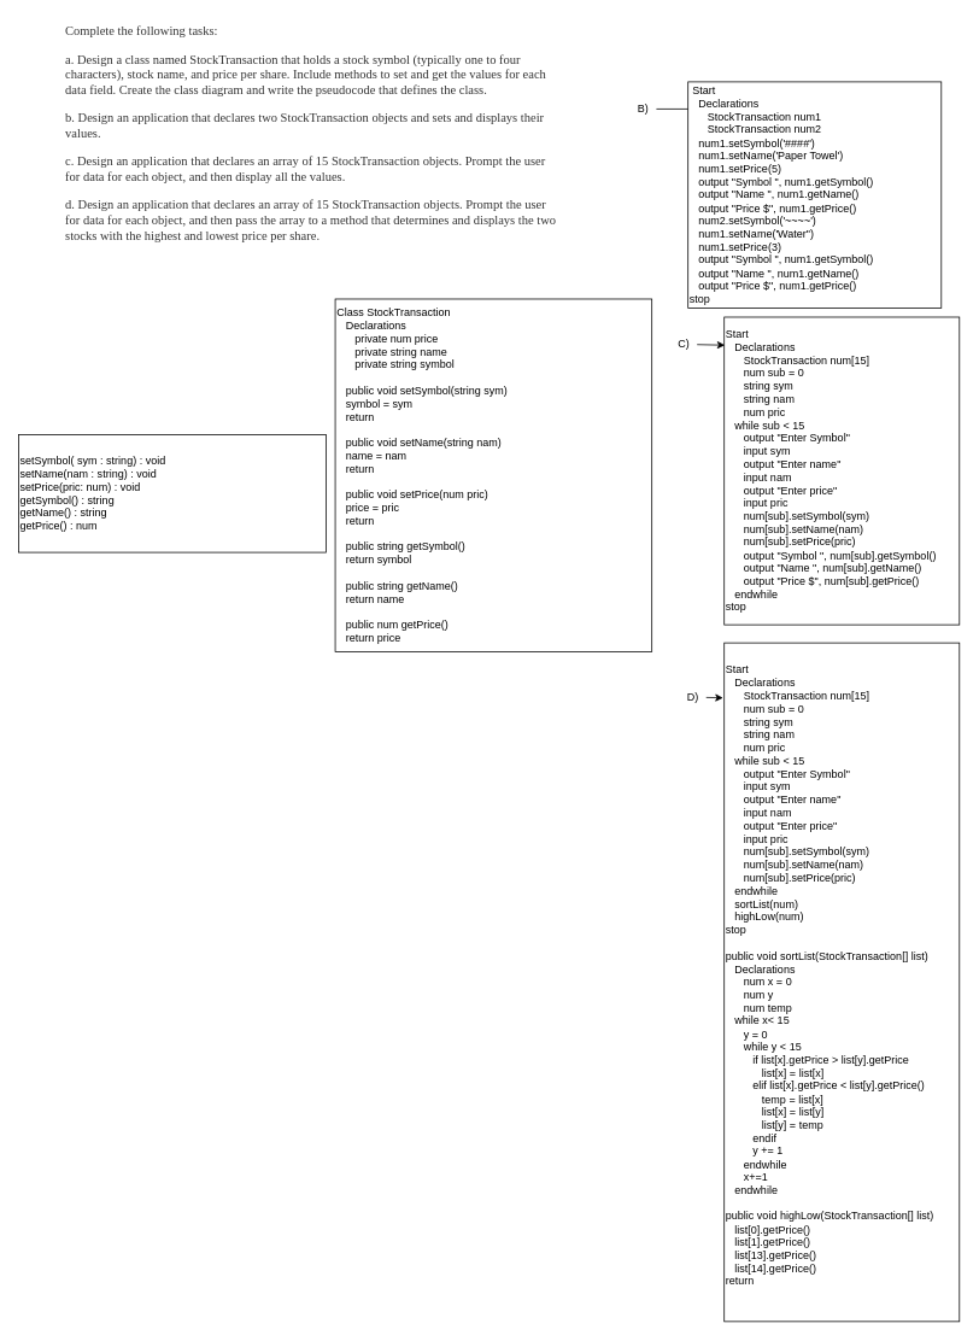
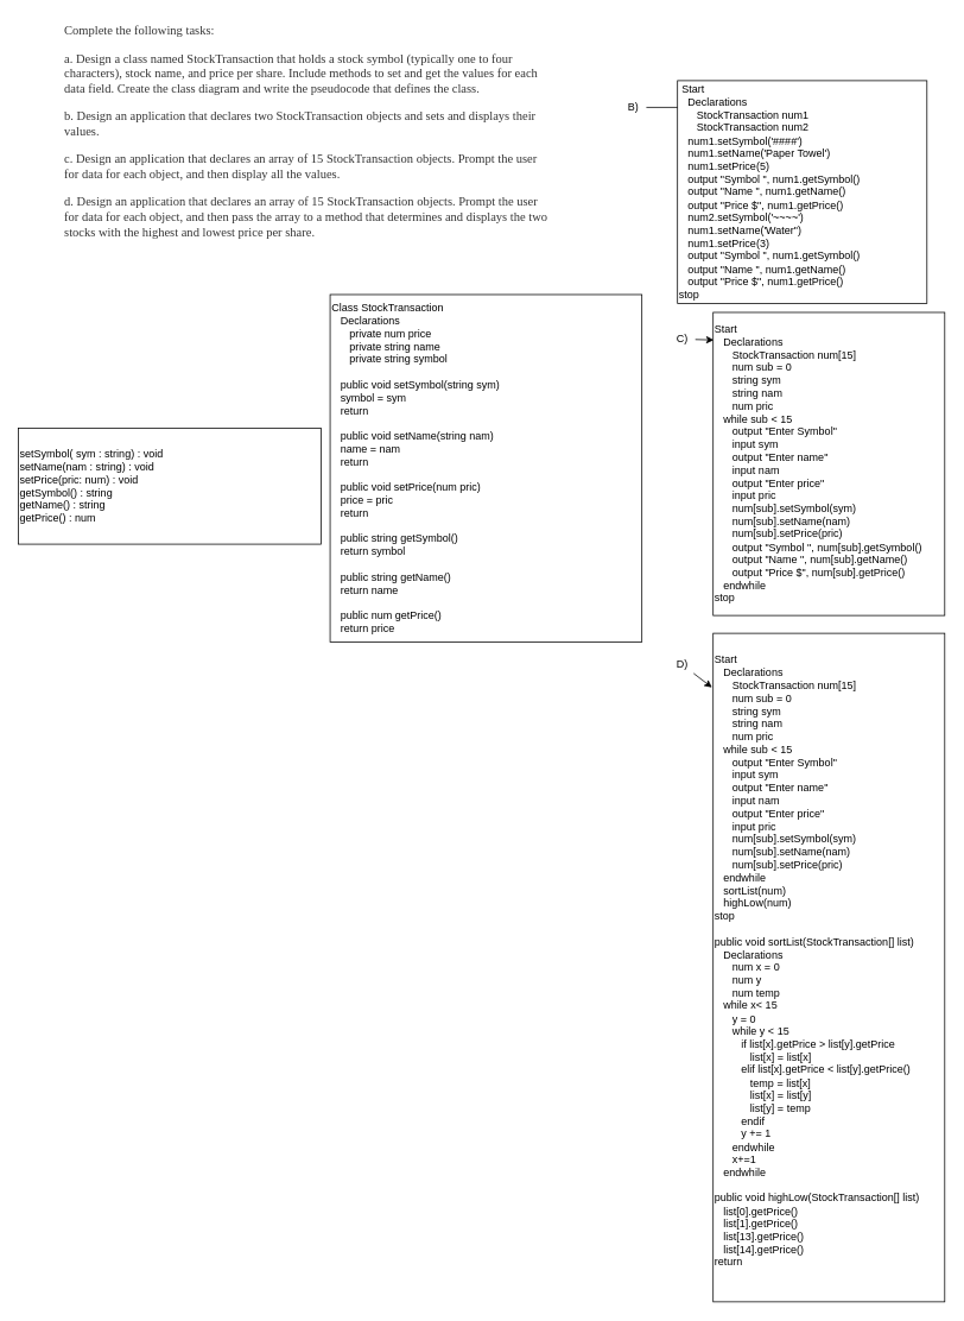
  <mxCell id="0" />
  <mxCell id="1" parent="0" />
  <mxCell id="2" value="&lt;span style=&quot;color: rgb(51, 51, 51); font-family: georgia, times, &amp;quot;times new roman&amp;quot;, serif; font-size: 14px; font-style: normal; font-weight: 400; letter-spacing: normal; text-indent: 0px; text-transform: none; word-spacing: 0px; background-color: rgb(255, 255, 255); display: inline; float: none;&quot;&gt;Complete the following tasks:&lt;/span&gt;&lt;br style=&quot;color: rgb(51, 51, 51); font-family: georgia, times, &amp;quot;times new roman&amp;quot;, serif; font-size: 14px; font-style: normal; font-weight: 400; letter-spacing: normal; text-indent: 0px; text-transform: none; word-spacing: 0px; background-color: rgb(255, 255, 255);&quot;&gt;&lt;br style=&quot;color: rgb(51, 51, 51); font-family: georgia, times, &amp;quot;times new roman&amp;quot;, serif; font-size: 14px; font-style: normal; font-weight: 400; letter-spacing: normal; text-indent: 0px; text-transform: none; word-spacing: 0px; background-color: rgb(255, 255, 255);&quot;&gt;&lt;span style=&quot;color: rgb(51, 51, 51); font-family: georgia, times, &amp;quot;times new roman&amp;quot;, serif; font-size: 14px; font-style: normal; font-weight: 400; letter-spacing: normal; text-indent: 0px; text-transform: none; word-spacing: 0px; background-color: rgb(255, 255, 255); display: inline; float: none;&quot;&gt;a. Design a class named StockTransaction that holds a stock symbol (typically one to four characters), stock name, and price per share. Include methods to set and get the values for each data field. Create the class diagram and write the pseudocode that defines the class.&lt;/span&gt;&lt;br style=&quot;color: rgb(51, 51, 51); font-family: georgia, times, &amp;quot;times new roman&amp;quot;, serif; font-size: 14px; font-style: normal; font-weight: 400; letter-spacing: normal; text-indent: 0px; text-transform: none; word-spacing: 0px; background-color: rgb(255, 255, 255);&quot;&gt;&lt;br style=&quot;color: rgb(51, 51, 51); font-family: georgia, times, &amp;quot;times new roman&amp;quot;, serif; font-size: 14px; font-style: normal; font-weight: 400; letter-spacing: normal; text-indent: 0px; text-transform: none; word-spacing: 0px; background-color: rgb(255, 255, 255);&quot;&gt;&lt;span style=&quot;color: rgb(51, 51, 51); font-family: georgia, times, &amp;quot;times new roman&amp;quot;, serif; font-size: 14px; font-style: normal; font-weight: 400; letter-spacing: normal; text-indent: 0px; text-transform: none; word-spacing: 0px; background-color: rgb(255, 255, 255); display: inline; float: none;&quot;&gt;b. Design an application that declares two StockTransaction objects and sets and displays their values.&lt;/span&gt;&lt;br style=&quot;color: rgb(51, 51, 51); font-family: georgia, times, &amp;quot;times new roman&amp;quot;, serif; font-size: 14px; font-style: normal; font-weight: 400; letter-spacing: normal; text-indent: 0px; text-transform: none; word-spacing: 0px; background-color: rgb(255, 255, 255);&quot;&gt;&lt;br style=&quot;color: rgb(51, 51, 51); font-family: georgia, times, &amp;quot;times new roman&amp;quot;, serif; font-size: 14px; font-style: normal; font-weight: 400; letter-spacing: normal; text-indent: 0px; text-transform: none; word-spacing: 0px; background-color: rgb(255, 255, 255);&quot;&gt;&lt;span style=&quot;color: rgb(51, 51, 51); font-family: georgia, times, &amp;quot;times new roman&amp;quot;, serif; font-size: 14px; font-style: normal; font-weight: 400; letter-spacing: normal; text-indent: 0px; text-transform: none; word-spacing: 0px; background-color: rgb(255, 255, 255); display: inline; float: none;&quot;&gt;c. Design an application that declares an array of 15 StockTransaction objects. Prompt the user for data for each object, and then display all the values.&lt;/span&gt;&lt;br style=&quot;color: rgb(51, 51, 51); font-family: georgia, times, &amp;quot;times new roman&amp;quot;, serif; font-size: 14px; font-style: normal; font-weight: 400; letter-spacing: normal; text-indent: 0px; text-transform: none; word-spacing: 0px; background-color: rgb(255, 255, 255);&quot;&gt;&lt;br style=&quot;color: rgb(51, 51, 51); font-family: georgia, times, &amp;quot;times new roman&amp;quot;, serif; font-size: 14px; font-style: normal; font-weight: 400; letter-spacing: normal; text-indent: 0px; text-transform: none; word-spacing: 0px; background-color: rgb(255, 255, 255);&quot;&gt;&lt;span style=&quot;color: rgb(51, 51, 51); font-family: georgia, times, &amp;quot;times new roman&amp;quot;, serif; font-size: 14px; font-style: normal; font-weight: 400; letter-spacing: normal; text-indent: 0px; text-transform: none; word-spacing: 0px; background-color: rgb(255, 255, 255); display: inline; float: none;&quot;&gt;d. Design an application that declares an array of 15 StockTransaction objects. Prompt the user for data for each object, and then pass the array to a method that determines and displays the two stocks with the highest and lowest price per share.&lt;/span&gt;&lt;br style=&quot;color: rgb(51, 51, 51); font-family: georgia, times, &amp;quot;times new roman&amp;quot;, serif; font-size: 14px; font-style: normal; font-weight: 400; letter-spacing: normal; text-indent: 0px; text-transform: none; word-spacing: 0px; background-color: rgb(255, 255, 255);&quot;&gt;" style="text;whiteSpace=wrap;html=1;" vertex="1" parent="1"><mxGeometry x="70" y="20" width="550" height="250" as="geometry" /></mxCell>
  <mxCell id="3" value="Class StockTransaction&lt;br&gt;&amp;nbsp; &amp;nbsp;Declarations&lt;br&gt;&amp;nbsp; &amp;nbsp; &amp;nbsp; private num price&lt;br&gt;&amp;nbsp; &amp;nbsp; &amp;nbsp; private string name&lt;br&gt;&amp;nbsp; &amp;nbsp; &amp;nbsp; private string symbol&lt;br&gt;&lt;br&gt;&amp;nbsp; &amp;nbsp;public void setSymbol(string sym)&lt;br&gt;&amp;nbsp; &amp;nbsp;symbol = sym&lt;br&gt;&amp;nbsp; &amp;nbsp;return&lt;br&gt;&lt;br&gt;&amp;nbsp; &amp;nbsp;public void setName(string nam)&lt;br&gt;&amp;nbsp; &amp;nbsp;name = nam&lt;br&gt;&amp;nbsp; &amp;nbsp;return&lt;br&gt;&lt;br&gt;&amp;nbsp; &amp;nbsp;public void setPrice(num pric)&lt;br&gt;&amp;nbsp; &amp;nbsp;price = pric&lt;br&gt;&amp;nbsp; &amp;nbsp;return&lt;br&gt;&lt;br&gt;&amp;nbsp; &amp;nbsp;public string getSymbol()&lt;br&gt;&amp;nbsp; &amp;nbsp;return symbol&lt;br&gt;&lt;br&gt;&amp;nbsp; &amp;nbsp;public string getName()&lt;br&gt;&amp;nbsp; &amp;nbsp;return name&lt;br&gt;&lt;br&gt;&amp;nbsp; &amp;nbsp;public num getPrice()&lt;br&gt;&amp;nbsp; &amp;nbsp;return price" style="whiteSpace=wrap;html=1;align=left;" vertex="1" parent="1"><mxGeometry x="370" y="330" width="350" height="390" as="geometry" /></mxCell>
  <mxCell id="4" value="setSymbol( sym : string) : void&lt;br&gt;setName(nam : string) : void&lt;br&gt;setPrice(pric: num) : void&lt;br&gt;getSymbol() : string&lt;br&gt;getName() : string&lt;br&gt;getPrice() : num" style="whiteSpace=wrap;html=1;align=left;" vertex="1" parent="1"><mxGeometry y="480" width="340" height="130" as="geometry" x="20" /></mxCell>
  <mxCell id="5" value="" style="edgeStyle=none;html=1;" edge="1" parent="1" source="6"><mxGeometry relative="1" as="geometry"><mxPoint x="770" y="120" as="targetPoint" /></mxGeometry></mxCell>
  <mxCell id="6" value="B)" style="text;html=1;align=center;verticalAlign=middle;resizable=0;points=[];autosize=1;strokeColor=none;fillColor=none;" vertex="1" parent="1"><mxGeometry x="695" y="110" width="30" height="20" as="geometry" /></mxCell>
  <mxCell id="7" value="&amp;nbsp;Start&amp;nbsp;&lt;br&gt;&amp;nbsp; &amp;nbsp;Declarations&lt;br&gt;&amp;nbsp; &amp;nbsp; &amp;nbsp; StockTransaction num1&amp;nbsp;&lt;br&gt;&amp;nbsp; &amp;nbsp; &amp;nbsp; StockTransaction num2&lt;br&gt;&amp;nbsp; &amp;nbsp;num1.setSymbol('####')&lt;br&gt;&amp;nbsp; &amp;nbsp;num1.setName('Paper Towel')&lt;br&gt;&amp;nbsp; &amp;nbsp;num1.setPrice(5)&lt;br&gt;&amp;nbsp; &amp;nbsp;output &quot;Symbol &quot;, num1.getSymbol()&lt;br&gt;&amp;nbsp; &amp;nbsp;output &quot;Name &quot;, num1.getName()&lt;br&gt;&amp;nbsp; &amp;nbsp;output &quot;Price $&quot;, num1.getPrice()&lt;br&gt;&amp;nbsp; &amp;nbsp;num2.setSymbol('~~~~')&lt;br&gt;&amp;nbsp; &amp;nbsp;num1.setName('Water&quot;)&lt;br&gt;&amp;nbsp; &amp;nbsp;num1.setPrice(3)&lt;br&gt;&amp;nbsp; &amp;nbsp;output &quot;Symbol &quot;, num1.getSymbol()&lt;br&gt;&amp;nbsp; &amp;nbsp;output &quot;Name &quot;, num1.getName()&lt;br&gt;&amp;nbsp; &amp;nbsp;output &quot;Price $&quot;, num1.getPrice()&lt;br&gt;stop" style="whiteSpace=wrap;html=1;align=left;" vertex="1" parent="1"><mxGeometry x="760" y="90" width="280" height="250" as="geometry" /></mxCell>
  <mxCell id="8" value="" style="edgeStyle=none;html=1;entryX=0.003;entryY=0.091;entryDx=0;entryDy=0;entryPerimeter=0;" edge="1" parent="1" source="9" target="10"><mxGeometry relative="1" as="geometry" /></mxCell>
- <mxCell id="9" value="C)" style="text;html=1;align=center;verticalAlign=middle;resizable=0;points=[];autosize=1;strokeColor=none;fillColor=none;" vertex="1" parent="1"><mxGeometry x="740" y="370" width="30" height="20" as="geometry" /></mxCell>
+ <mxCell id="9" value="C)" style="text;html=1;align=center;verticalAlign=middle;resizable=0;points=[];autosize=1;strokeColor=none;fillColor=none;" vertex="1" parent="1"><mxGeometry x="750" y="370" width="30" height="20" as="geometry" /></mxCell>
  <mxCell id="10" value="Start&amp;nbsp;&lt;br&gt;&amp;nbsp; &amp;nbsp;Declarations&lt;br&gt;&amp;nbsp; &amp;nbsp; &amp;nbsp; StockTransaction num[15]&lt;br&gt;&amp;nbsp; &amp;nbsp; &amp;nbsp; num sub = 0&lt;br&gt;&amp;nbsp; &amp;nbsp; &amp;nbsp; string sym&lt;br&gt;&amp;nbsp; &amp;nbsp; &amp;nbsp; string nam&lt;br&gt;&amp;nbsp; &amp;nbsp; &amp;nbsp; num pric&lt;br&gt;&amp;nbsp; &amp;nbsp;while sub &amp;lt; 15&lt;br&gt;&amp;nbsp; &amp;nbsp; &amp;nbsp; output &quot;Enter Symbol&quot;&lt;br&gt;&amp;nbsp; &amp;nbsp; &amp;nbsp; input sym&lt;br&gt;&amp;nbsp; &amp;nbsp; &amp;nbsp; output &quot;Enter name&quot;&lt;br&gt;&amp;nbsp; &amp;nbsp; &amp;nbsp; input nam&lt;br&gt;&amp;nbsp; &amp;nbsp; &amp;nbsp; output &quot;Enter price&quot;&lt;br&gt;&amp;nbsp; &amp;nbsp; &amp;nbsp; input pric&lt;br&gt;&amp;nbsp; &amp;nbsp; &amp;nbsp; num[sub].setSymbol(sym)&lt;br&gt;&amp;nbsp; &amp;nbsp; &amp;nbsp; num[sub].setName(nam)&lt;br&gt;&amp;nbsp; &amp;nbsp; &amp;nbsp; num[sub].setPrice(pric)&lt;br&gt;&amp;nbsp; &amp;nbsp; &amp;nbsp; output &quot;Symbol &quot;, num[sub].getSymbol()&lt;br&gt;&amp;nbsp; &amp;nbsp; &amp;nbsp; output &quot;Name &quot;, num[sub].getName()&lt;br&gt;&amp;nbsp; &amp;nbsp; &amp;nbsp; output &quot;Price $&quot;, num[sub].getPrice()&lt;br&gt;&amp;nbsp; &amp;nbsp;endwhile&lt;br&gt;stop" style="whiteSpace=wrap;html=1;align=left;" vertex="1" parent="1"><mxGeometry x="800" y="350" width="260" height="340" as="geometry" /></mxCell>
  <mxCell id="11" value="" style="edgeStyle=none;html=1;entryX=-0.005;entryY=0.081;entryDx=0;entryDy=0;entryPerimeter=0;" edge="1" parent="1" source="12" target="13"><mxGeometry relative="1" as="geometry" /></mxCell>
- <mxCell id="12" value="D)" style="text;html=1;align=center;verticalAlign=middle;resizable=0;points=[];autosize=1;strokeColor=none;fillColor=none;" vertex="1" parent="1"><mxGeometry x="750" y="760" width="30" height="20" as="geometry" /></mxCell>
+ <mxCell id="12" value="D)" style="text;html=1;align=center;verticalAlign=middle;resizable=0;points=[];autosize=1;strokeColor=none;fillColor=none;" vertex="1" parent="1"><mxGeometry x="750" y="735" width="30" height="20" as="geometry" /></mxCell>
  <mxCell id="13" value="Start&amp;nbsp;&lt;br&gt;&amp;nbsp; &amp;nbsp;Declarations&lt;br&gt;&amp;nbsp; &amp;nbsp; &amp;nbsp; StockTransaction num[15]&lt;br&gt;&amp;nbsp; &amp;nbsp; &amp;nbsp; num sub = 0&lt;br&gt;&amp;nbsp; &amp;nbsp; &amp;nbsp; string sym&lt;br&gt;&amp;nbsp; &amp;nbsp; &amp;nbsp; string nam&lt;br&gt;&amp;nbsp; &amp;nbsp; &amp;nbsp; num pric&lt;br&gt;&amp;nbsp; &amp;nbsp;while sub &amp;lt; 15&lt;br&gt;&amp;nbsp; &amp;nbsp; &amp;nbsp; output &quot;Enter Symbol&quot;&lt;br&gt;&amp;nbsp; &amp;nbsp; &amp;nbsp; input sym&lt;br&gt;&amp;nbsp; &amp;nbsp; &amp;nbsp; output &quot;Enter name&quot;&lt;br&gt;&amp;nbsp; &amp;nbsp; &amp;nbsp; input nam&lt;br&gt;&amp;nbsp; &amp;nbsp; &amp;nbsp; output &quot;Enter price&quot;&lt;br&gt;&amp;nbsp; &amp;nbsp; &amp;nbsp; input pric&lt;br&gt;&amp;nbsp; &amp;nbsp; &amp;nbsp; num[sub].setSymbol(sym)&lt;br&gt;&amp;nbsp; &amp;nbsp; &amp;nbsp; num[sub].setName(nam)&lt;br&gt;&amp;nbsp; &amp;nbsp; &amp;nbsp; num[sub].setPrice(pric)&lt;br&gt;&amp;nbsp; &amp;nbsp;endwhile&lt;br&gt;&amp;nbsp; &amp;nbsp;sortList(num)&lt;br&gt;&amp;nbsp; &amp;nbsp;highLow(num)&lt;br&gt;stop&lt;br&gt;&lt;br&gt;public void sortList(StockTransaction[] list)&lt;br&gt;&amp;nbsp; &amp;nbsp;Declarations&lt;br&gt;&amp;nbsp; &amp;nbsp; &amp;nbsp; num x = 0&amp;nbsp;&lt;br&gt;&amp;nbsp; &amp;nbsp; &amp;nbsp; num y&amp;nbsp;&lt;br&gt;&amp;nbsp; &amp;nbsp; &amp;nbsp; num temp&lt;br&gt;&amp;nbsp; &amp;nbsp;while x&amp;lt; 15&lt;br&gt;&amp;nbsp; &amp;nbsp; &amp;nbsp; y = 0&lt;br&gt;&amp;nbsp; &amp;nbsp; &amp;nbsp; while y &amp;lt; 15&lt;br&gt;&amp;nbsp; &amp;nbsp; &amp;nbsp; &amp;nbsp; &amp;nbsp;if list[x].getPrice &amp;gt; list[y].getPrice&lt;br&gt;&amp;nbsp; &amp;nbsp; &amp;nbsp; &amp;nbsp; &amp;nbsp; &amp;nbsp; list[x] = list[x]&lt;br&gt;&amp;nbsp; &amp;nbsp; &amp;nbsp; &amp;nbsp; &amp;nbsp;elif list[x].getPrice &amp;lt; list[y].getPrice()&lt;br&gt;&amp;nbsp; &amp;nbsp; &amp;nbsp; &amp;nbsp; &amp;nbsp; &amp;nbsp; temp = list[x]&lt;br&gt;&amp;nbsp; &amp;nbsp; &amp;nbsp; &amp;nbsp; &amp;nbsp; &amp;nbsp; list[x] = list[y]&lt;br&gt;&amp;nbsp; &amp;nbsp; &amp;nbsp; &amp;nbsp; &amp;nbsp; &amp;nbsp; list[y] = temp&lt;br&gt;&amp;nbsp; &amp;nbsp; &amp;nbsp; &amp;nbsp; &amp;nbsp;endif&lt;br&gt;&amp;nbsp; &amp;nbsp; &amp;nbsp; &amp;nbsp; &amp;nbsp;y += 1&lt;br&gt;&amp;nbsp; &amp;nbsp; &amp;nbsp; endwhile&lt;br&gt;&amp;nbsp; &amp;nbsp; &amp;nbsp; x+=1&amp;nbsp;&lt;br&gt;&amp;nbsp; &amp;nbsp;endwhile&lt;br&gt;&lt;br&gt;public void highLow(StockTransaction[] list)&lt;br&gt;&amp;nbsp; &amp;nbsp;list[0].getPrice()&lt;br&gt;&amp;nbsp; &amp;nbsp;list[1].getPrice()&lt;br&gt;&amp;nbsp; &amp;nbsp;list[13].getPrice()&lt;br&gt;&amp;nbsp; &amp;nbsp;list[14].getPrice()&lt;br&gt;return&lt;br&gt;&amp;nbsp; &amp;nbsp;" style="whiteSpace=wrap;html=1;align=left;" vertex="1" parent="1"><mxGeometry x="800" y="710" width="260" height="750" as="geometry" /></mxCell>
